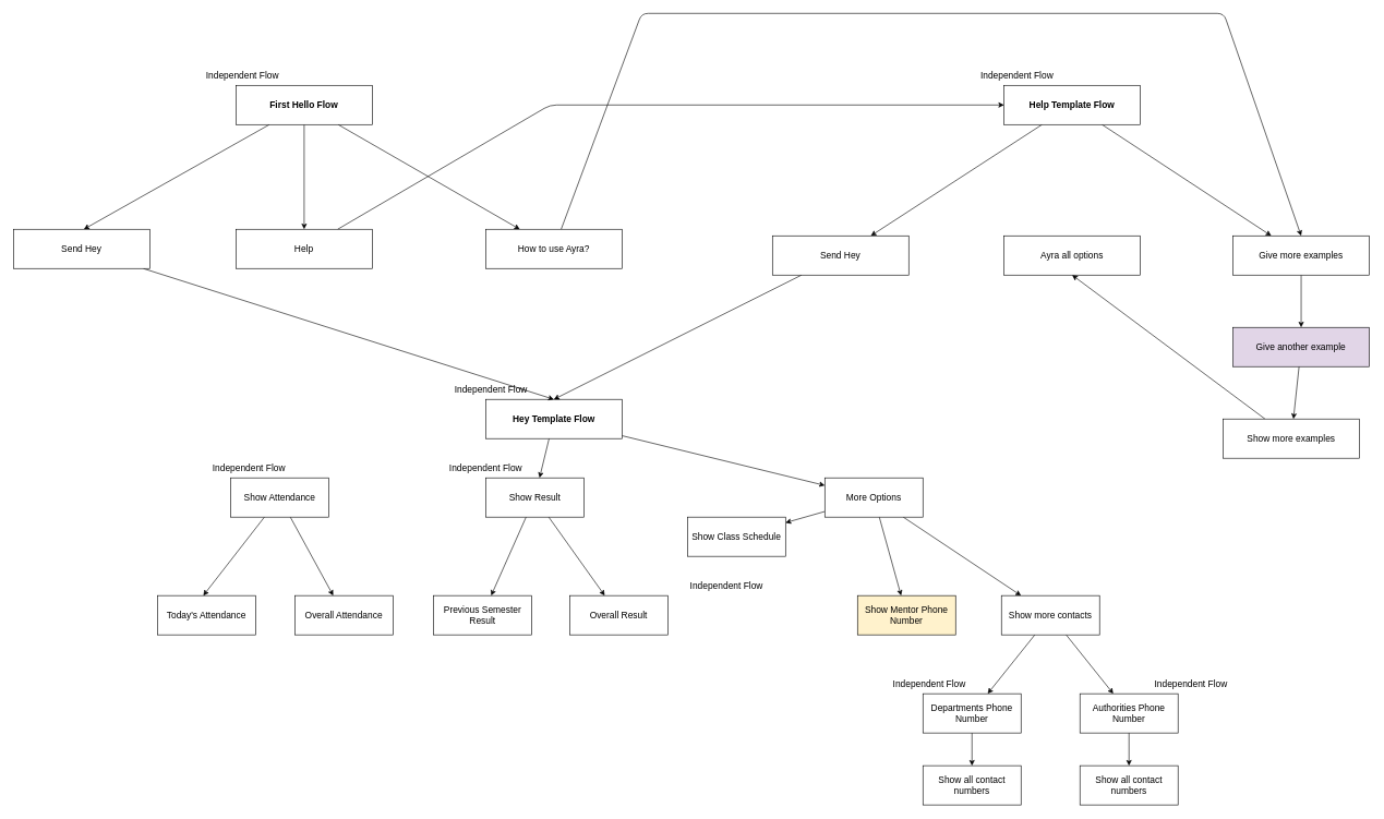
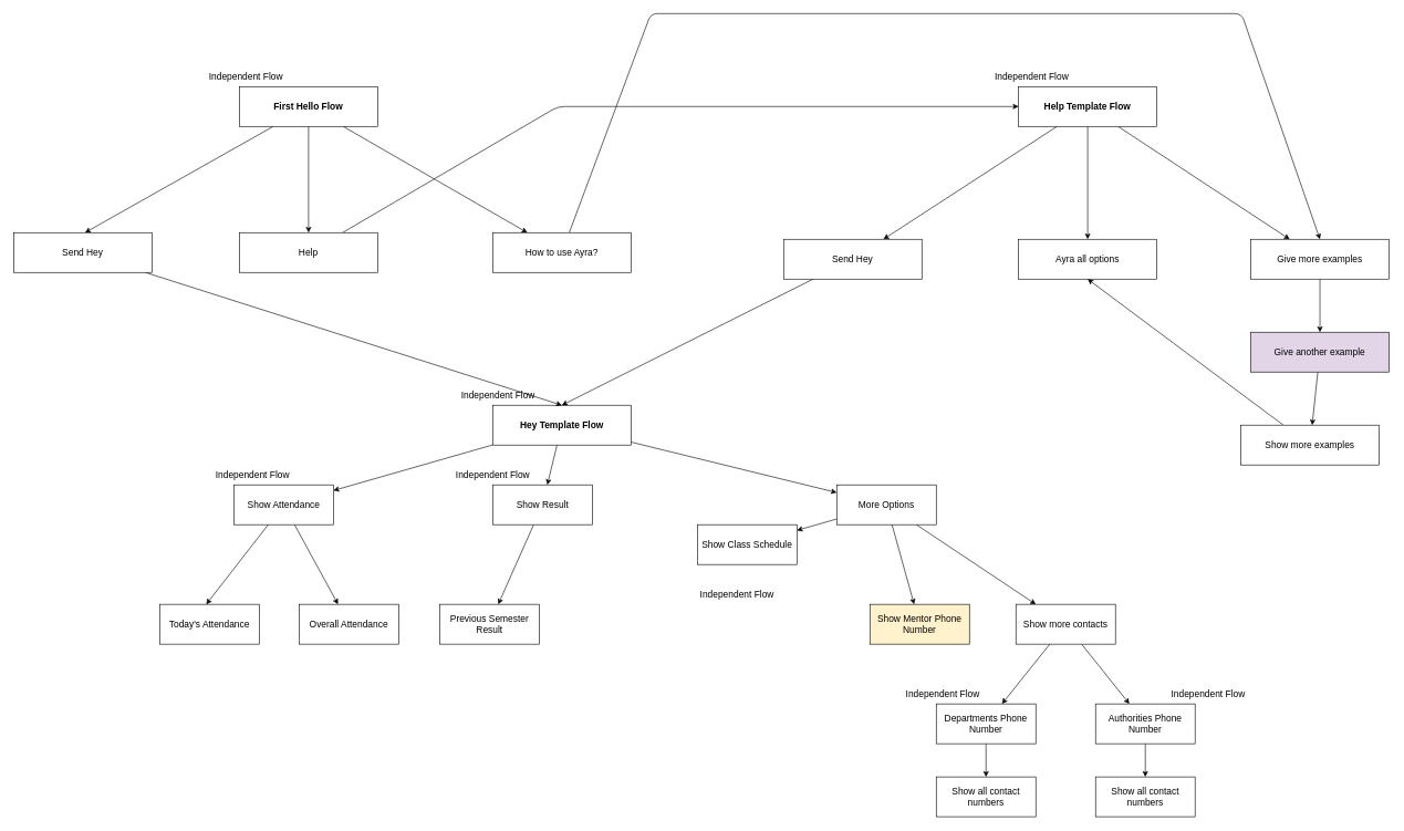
  <mxCell id="0" />
  <mxCell id="1" parent="0" />
+ <mxCell id="2" value="" style="edgeStyle=none;html=1;fontSize=14;" parent="1" source="5" target="8" edge="1"><mxGeometry relative="1" as="geometry" /></mxCell>
  <mxCell id="3" value="" style="edgeStyle=none;html=1;fontSize=14;" parent="1" source="5" target="11" edge="1"><mxGeometry relative="1" as="geometry" /></mxCell>
  <mxCell id="4" value="" style="edgeStyle=none;html=1;fontSize=14;" parent="1" source="5" target="15" edge="1"><mxGeometry relative="1" as="geometry" /></mxCell>
  <mxCell id="5" value="&lt;font style=&quot;font-size: 14px;&quot;&gt;&lt;b style=&quot;font-size: 14px;&quot;&gt;Hey Template Flow&lt;/b&gt;&lt;/font&gt;" style="rounded=0;whiteSpace=wrap;html=1;fontSize=14;" parent="1" vertex="1"><mxGeometry x="741.67" y="610" width="208.33" height="60" as="geometry" /></mxCell>
  <mxCell id="6" value="" style="edgeStyle=none;html=1;fontSize=14;" parent="1" source="8" edge="1"><mxGeometry relative="1" as="geometry"><mxPoint x="310.003" y="910" as="targetPoint" /></mxGeometry></mxCell>
  <mxCell id="7" value="" style="edgeStyle=none;html=1;fontSize=14;" parent="1" source="8" target="17" edge="1"><mxGeometry relative="1" as="geometry" /></mxCell>
  <mxCell id="8" value="&lt;font style=&quot;font-size: 14px;&quot;&gt;Show Attendance&lt;/font&gt;" style="rounded=0;whiteSpace=wrap;html=1;fontSize=14;" parent="1" vertex="1"><mxGeometry x="351.67" y="730" width="150" height="60" as="geometry" /></mxCell>
  <mxCell id="9" value="" style="edgeStyle=none;html=1;fontSize=14;" parent="1" source="11" target="18" edge="1"><mxGeometry relative="1" as="geometry" /></mxCell>
- <mxCell id="10" value="" style="edgeStyle=none;html=1;fontSize=14;" parent="1" source="11" target="19" edge="1"><mxGeometry relative="1" as="geometry" /></mxCell>
  <mxCell id="11" value="&lt;font style=&quot;font-size: 14px;&quot;&gt;Show Result&lt;/font&gt;" style="rounded=0;whiteSpace=wrap;html=1;fontSize=14;" parent="1" vertex="1"><mxGeometry x="741.67" y="730" width="150" height="60" as="geometry" /></mxCell>
  <mxCell id="12" value="" style="edgeStyle=none;html=1;fontSize=14;" parent="1" source="15" target="20" edge="1"><mxGeometry relative="1" as="geometry" /></mxCell>
  <mxCell id="13" value="" style="edgeStyle=none;html=1;fontSize=14;" parent="1" source="15" target="21" edge="1"><mxGeometry relative="1" as="geometry" /></mxCell>
  <mxCell id="14" value="" style="edgeStyle=none;html=1;fontSize=14;" parent="1" source="15" target="24" edge="1"><mxGeometry relative="1" as="geometry" /></mxCell>
  <mxCell id="15" value="&lt;span style=&quot;font-size: 14px;&quot;&gt;More Options&lt;/span&gt;" style="rounded=0;whiteSpace=wrap;html=1;fontSize=14;" parent="1" vertex="1"><mxGeometry x="1260" y="730" width="150" height="60" as="geometry" /></mxCell>
  <mxCell id="16" value="&lt;font style=&quot;font-size: 14px;&quot;&gt;Today's Attendance&lt;/font&gt;" style="rounded=0;whiteSpace=wrap;html=1;fontSize=14;" parent="1" vertex="1"><mxGeometry x="240" y="910" width="150" height="60" as="geometry" /></mxCell>
  <mxCell id="17" value="&lt;font style=&quot;font-size: 14px;&quot;&gt;Overall Attendance&lt;br style=&quot;font-size: 14px;&quot;&gt;&lt;/font&gt;" style="rounded=0;whiteSpace=wrap;html=1;fontSize=14;" parent="1" vertex="1"><mxGeometry x="450" y="910" width="150" height="60" as="geometry" /></mxCell>
  <mxCell id="18" value="&lt;font style=&quot;font-size: 14px;&quot;&gt;Previous Semester Result&lt;/font&gt;" style="rounded=0;whiteSpace=wrap;html=1;fontSize=14;" parent="1" vertex="1"><mxGeometry x="661.67" y="910" width="150" height="60" as="geometry" /></mxCell>
- <mxCell id="19" value="&lt;span style=&quot;font-size: 14px;&quot;&gt;Overall Result&lt;/span&gt;" style="rounded=0;whiteSpace=wrap;html=1;fontSize=14;" parent="1" vertex="1"><mxGeometry x="870" y="910" width="150" height="60" as="geometry" /></mxCell>
  <mxCell id="20" value="&lt;span style=&quot;font-size: 14px;&quot;&gt;Show Class Schedule&lt;/span&gt;" style="rounded=0;whiteSpace=wrap;html=1;fontSize=14;" parent="1" vertex="1"><mxGeometry x="1050" y="790" width="150" height="60" as="geometry" /></mxCell>
  <mxCell id="21" value="&lt;span style=&quot;font-size: 14px;&quot;&gt;Show Mentor Phone Number&lt;/span&gt;" style="rounded=0;whiteSpace=wrap;html=1;fontSize=14;fillColor=#fff2cc;" parent="1" vertex="1"><mxGeometry x="1310" y="910" width="150" height="60" as="geometry" /></mxCell>
  <mxCell id="22" value="" style="edgeStyle=none;html=1;fontSize=14;" parent="1" source="24" target="26" edge="1"><mxGeometry relative="1" as="geometry" /></mxCell>
  <mxCell id="23" value="" style="edgeStyle=none;html=1;fontSize=14;" parent="1" source="24" target="28" edge="1"><mxGeometry relative="1" as="geometry" /></mxCell>
  <mxCell id="24" value="&lt;span style=&quot;font-size: 14px;&quot;&gt;Show more contacts&lt;/span&gt;" style="rounded=0;whiteSpace=wrap;html=1;fontSize=14;" parent="1" vertex="1"><mxGeometry x="1530" y="910" width="150" height="60" as="geometry" /></mxCell>
  <mxCell id="25" value="" style="edgeStyle=none;html=1;fontSize=14;" parent="1" source="26" target="29" edge="1"><mxGeometry relative="1" as="geometry" /></mxCell>
  <mxCell id="26" value="&lt;span style=&quot;font-size: 14px;&quot;&gt;Departments Phone Number&lt;/span&gt;" style="rounded=0;whiteSpace=wrap;html=1;fontSize=14;" parent="1" vertex="1"><mxGeometry x="1410" y="1060" width="150" height="60" as="geometry" /></mxCell>
  <mxCell id="27" value="" style="edgeStyle=none;html=1;fontSize=14;" parent="1" source="28" target="30" edge="1"><mxGeometry relative="1" as="geometry" /></mxCell>
  <mxCell id="28" value="&lt;span style=&quot;font-size: 14px;&quot;&gt;Authorities Phone Number&lt;/span&gt;" style="rounded=0;whiteSpace=wrap;html=1;fontSize=14;" parent="1" vertex="1"><mxGeometry x="1650" y="1060" width="150" height="60" as="geometry" /></mxCell>
  <mxCell id="29" value="&lt;span style=&quot;font-size: 14px;&quot;&gt;Show all contact numbers&lt;/span&gt;" style="rounded=0;whiteSpace=wrap;html=1;fontSize=14;" parent="1" vertex="1"><mxGeometry x="1410" y="1170" width="150" height="60" as="geometry" /></mxCell>
  <mxCell id="30" value="&lt;span style=&quot;font-size: 14px;&quot;&gt;Show all contact numbers&lt;/span&gt;" style="rounded=0;whiteSpace=wrap;html=1;fontSize=14;" parent="1" vertex="1"><mxGeometry x="1650" y="1170" width="150" height="60" as="geometry" /></mxCell>
+ <mxCell id="31" value="" style="edgeStyle=none;html=1;fontSize=14;" parent="1" source="34" target="35" edge="1"><mxGeometry relative="1" as="geometry" /></mxCell>
  <mxCell id="32" value="" style="edgeStyle=none;html=1;fontSize=14;" parent="1" source="34" target="39" edge="1"><mxGeometry relative="1" as="geometry" /></mxCell>
  <mxCell id="33" value="" style="edgeStyle=none;html=1;fontSize=14;" parent="1" source="34" target="41" edge="1"><mxGeometry relative="1" as="geometry" /></mxCell>
  <mxCell id="34" value="&lt;font style=&quot;font-size: 14px;&quot;&gt;&lt;b style=&quot;font-size: 14px;&quot;&gt;Help Template Flow&lt;/b&gt;&lt;/font&gt;" style="rounded=0;whiteSpace=wrap;html=1;fontSize=14;" parent="1" vertex="1"><mxGeometry x="1534" y="130" width="208.33" height="60" as="geometry" /></mxCell>
  <mxCell id="35" value="&lt;font style=&quot;font-size: 14px;&quot;&gt;&lt;span style=&quot;font-size: 14px;&quot;&gt;Ayra all options&lt;/span&gt;&lt;/font&gt;" style="rounded=0;whiteSpace=wrap;html=1;fontSize=14;" parent="1" vertex="1"><mxGeometry x="1534" y="360" width="208.33" height="60" as="geometry" /></mxCell>
  <mxCell id="36" value="Independent Flow" style="text;html=1;strokeColor=none;fillColor=none;align=center;verticalAlign=middle;whiteSpace=wrap;rounded=0;fontSize=14;" parent="1" vertex="1"><mxGeometry x="670" y="580" width="160" height="30" as="geometry" /></mxCell>
  <mxCell id="37" value="Independent Flow" style="text;html=1;strokeColor=none;fillColor=none;align=center;verticalAlign=middle;whiteSpace=wrap;rounded=0;fontSize=14;" parent="1" vertex="1"><mxGeometry x="1474" y="100" width="160" height="30" as="geometry" /></mxCell>
  <mxCell id="38" value="" style="edgeStyle=none;html=1;" parent="1" source="39" target="59" edge="1"><mxGeometry relative="1" as="geometry" /></mxCell>
  <mxCell id="39" value="&lt;font style=&quot;font-size: 14px;&quot;&gt;&lt;span style=&quot;font-size: 14px;&quot;&gt;Give more examples&lt;/span&gt;&lt;/font&gt;" style="rounded=0;whiteSpace=wrap;html=1;fontSize=14;" parent="1" vertex="1"><mxGeometry x="1884" y="360" width="208.33" height="60" as="geometry" /></mxCell>
  <mxCell id="40" value="" style="edgeStyle=none;html=1;fontSize=14;entryX=0.5;entryY=0;entryDx=0;entryDy=0;" parent="1" source="41" target="5" edge="1"><mxGeometry relative="1" as="geometry"><mxPoint x="230" y="410" as="targetPoint" /><Array as="points" /></mxGeometry></mxCell>
  <mxCell id="41" value="&lt;font style=&quot;font-size: 14px;&quot;&gt;&lt;span style=&quot;font-size: 14px;&quot;&gt;Send Hey&lt;/span&gt;&lt;/font&gt;" style="rounded=0;whiteSpace=wrap;html=1;fontSize=14;" parent="1" vertex="1"><mxGeometry x="1180" y="360" width="208.33" height="60" as="geometry" /></mxCell>
  <mxCell id="42" value="Independent Flow" style="text;html=1;strokeColor=none;fillColor=none;align=center;verticalAlign=middle;whiteSpace=wrap;rounded=0;fontSize=14;" parent="1" vertex="1"><mxGeometry x="300" y="700" width="160" height="30" as="geometry" /></mxCell>
  <mxCell id="43" value="Independent Flow" style="text;html=1;strokeColor=none;fillColor=none;align=center;verticalAlign=middle;whiteSpace=wrap;rounded=0;fontSize=14;" parent="1" vertex="1"><mxGeometry x="661.67" y="700" width="160" height="30" as="geometry" /></mxCell>
  <mxCell id="44" value="Independent Flow" style="text;html=1;strokeColor=none;fillColor=none;align=center;verticalAlign=middle;whiteSpace=wrap;rounded=0;fontSize=14;" parent="1" vertex="1"><mxGeometry x="1030" y="880" width="160" height="30" as="geometry" /></mxCell>
  <mxCell id="45" value="Independent Flow" style="text;html=1;strokeColor=none;fillColor=none;align=center;verticalAlign=middle;whiteSpace=wrap;rounded=0;fontSize=14;" parent="1" vertex="1"><mxGeometry x="1340" y="1030" width="160" height="30" as="geometry" /></mxCell>
  <mxCell id="46" value="Independent Flow" style="text;html=1;strokeColor=none;fillColor=none;align=center;verticalAlign=middle;whiteSpace=wrap;rounded=0;fontSize=14;" parent="1" vertex="1"><mxGeometry x="1740" y="1030" width="160" height="30" as="geometry" /></mxCell>
  <mxCell id="47" value="" style="edgeStyle=none;html=1;strokeWidth=1;fontSize=16;" parent="1" source="50" edge="1"><mxGeometry relative="1" as="geometry"><mxPoint x="127.347" y="350" as="targetPoint" /></mxGeometry></mxCell>
  <mxCell id="48" value="" style="edgeStyle=none;html=1;strokeWidth=1;fontSize=16;" parent="1" source="50" target="54" edge="1"><mxGeometry relative="1" as="geometry" /></mxCell>
  <mxCell id="49" value="" style="edgeStyle=none;html=1;strokeWidth=1;fontSize=16;" parent="1" source="50" target="56" edge="1"><mxGeometry relative="1" as="geometry" /></mxCell>
  <mxCell id="50" value="&lt;font style=&quot;font-size: 14px;&quot;&gt;&lt;b style=&quot;font-size: 14px;&quot;&gt;First Hello Flow&lt;/b&gt;&lt;/font&gt;" style="rounded=0;whiteSpace=wrap;html=1;fontSize=14;" parent="1" vertex="1"><mxGeometry x="360" y="130" width="208.33" height="60" as="geometry" /></mxCell>
  <mxCell id="51" value="" style="edgeStyle=none;html=1;strokeWidth=1;fontSize=16;entryX=0.5;entryY=0;entryDx=0;entryDy=0;" parent="1" source="52" target="5" edge="1"><mxGeometry relative="1" as="geometry"><mxPoint x="-315.835" y="210" as="targetPoint" /></mxGeometry></mxCell>
  <mxCell id="52" value="&lt;font style=&quot;font-size: 14px;&quot;&gt;&lt;span style=&quot;font-size: 14px;&quot;&gt;Send Hey&lt;/span&gt;&lt;/font&gt;" style="rounded=0;whiteSpace=wrap;html=1;fontSize=14;" parent="1" vertex="1"><mxGeometry x="20" y="350" width="208.33" height="60" as="geometry" /></mxCell>
  <mxCell id="53" value="" style="edgeStyle=none;html=1;" parent="1" source="54" target="34" edge="1"><mxGeometry relative="1" as="geometry"><mxPoint x="648.33" y="380" as="targetPoint" /><Array as="points"><mxPoint x="840" y="160" /></Array></mxGeometry></mxCell>
  <mxCell id="54" value="&lt;font style=&quot;font-size: 14px;&quot;&gt;&lt;span style=&quot;font-size: 14px;&quot;&gt;Help&lt;/span&gt;&lt;/font&gt;" style="rounded=0;whiteSpace=wrap;html=1;fontSize=14;" parent="1" vertex="1"><mxGeometry x="360" y="350" width="208.33" height="60" as="geometry" /></mxCell>
  <mxCell id="55" value="" style="edgeStyle=none;html=1;entryX=0.5;entryY=0;entryDx=0;entryDy=0;" parent="1" source="56" target="39" edge="1"><mxGeometry relative="1" as="geometry"><mxPoint x="1990" y="20" as="targetPoint" /><Array as="points"><mxPoint x="980" y="20" /><mxPoint x="1870" y="20" /></Array></mxGeometry></mxCell>
  <mxCell id="56" value="&lt;font style=&quot;font-size: 14px;&quot;&gt;&lt;span style=&quot;font-size: 14px;&quot;&gt;How to use Ayra?&lt;/span&gt;&lt;/font&gt;" style="rounded=0;whiteSpace=wrap;html=1;fontSize=14;" parent="1" vertex="1"><mxGeometry x="741.67" y="350" width="208.33" height="60" as="geometry" /></mxCell>
  <mxCell id="57" value="Independent Flow" style="text;html=1;strokeColor=none;fillColor=none;align=center;verticalAlign=middle;whiteSpace=wrap;rounded=0;fontSize=14;" parent="1" vertex="1"><mxGeometry x="290" y="100" width="160" height="30" as="geometry" /></mxCell>
  <mxCell id="58" value="" style="edgeStyle=none;html=1;" parent="1" source="59" target="61" edge="1"><mxGeometry relative="1" as="geometry" /></mxCell>
  <mxCell id="59" value="&lt;font style=&quot;font-size: 14px;&quot;&gt;&lt;span style=&quot;font-size: 14px;&quot;&gt;Give another example&lt;/span&gt;&lt;/font&gt;" style="rounded=0;whiteSpace=wrap;html=1;fontSize=14;fillColor=#e1d5e7;" parent="1" vertex="1"><mxGeometry x="1884" y="500" width="208.33" height="60" as="geometry" /></mxCell>
  <mxCell id="60" value="" style="edgeStyle=none;html=1;entryX=0.5;entryY=1;entryDx=0;entryDy=0;" parent="1" source="61" target="35" edge="1"><mxGeometry relative="1" as="geometry"><mxPoint x="1804" y="670" as="targetPoint" /></mxGeometry></mxCell>
  <mxCell id="61" value="Show more examples" style="rounded=0;whiteSpace=wrap;html=1;fontSize=14;" parent="1" vertex="1"><mxGeometry x="1869" y="640" width="208.33" height="60" as="geometry" /></mxCell>
